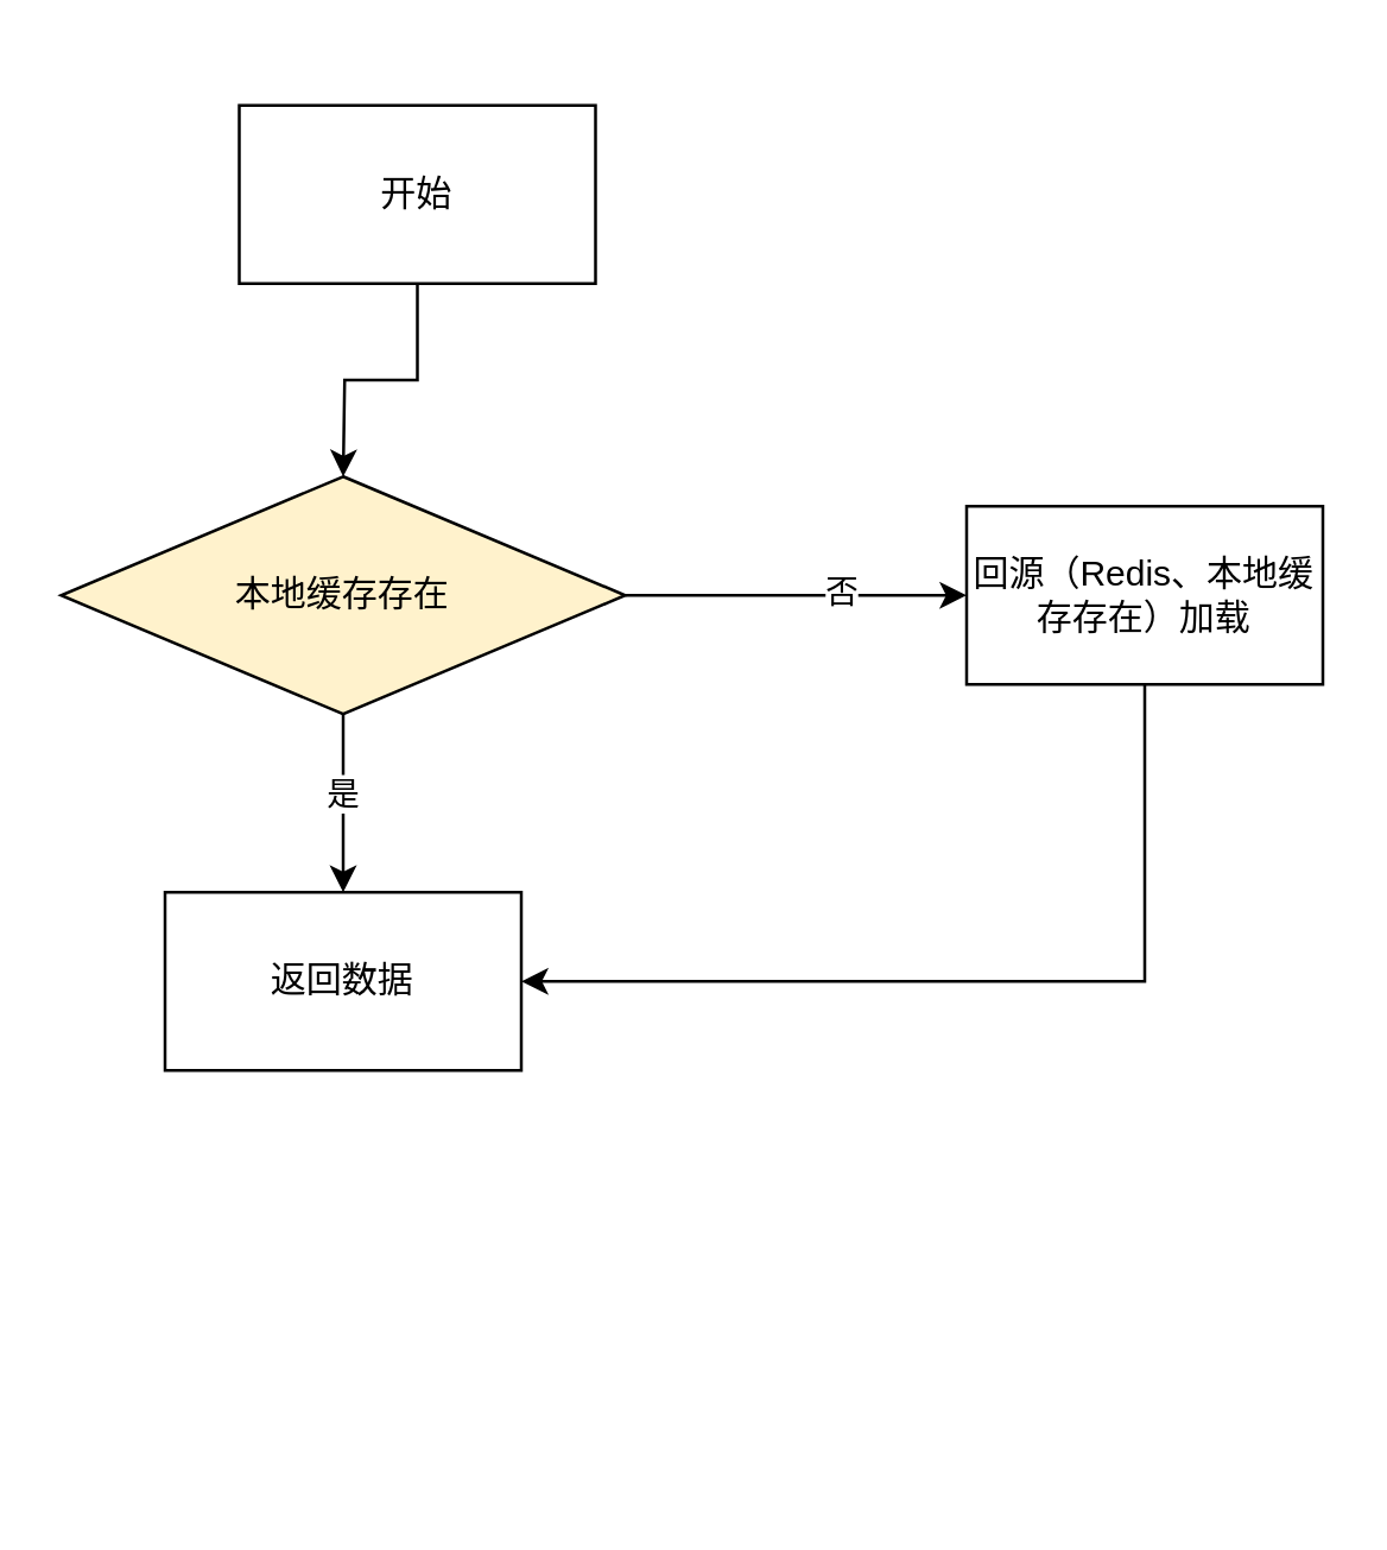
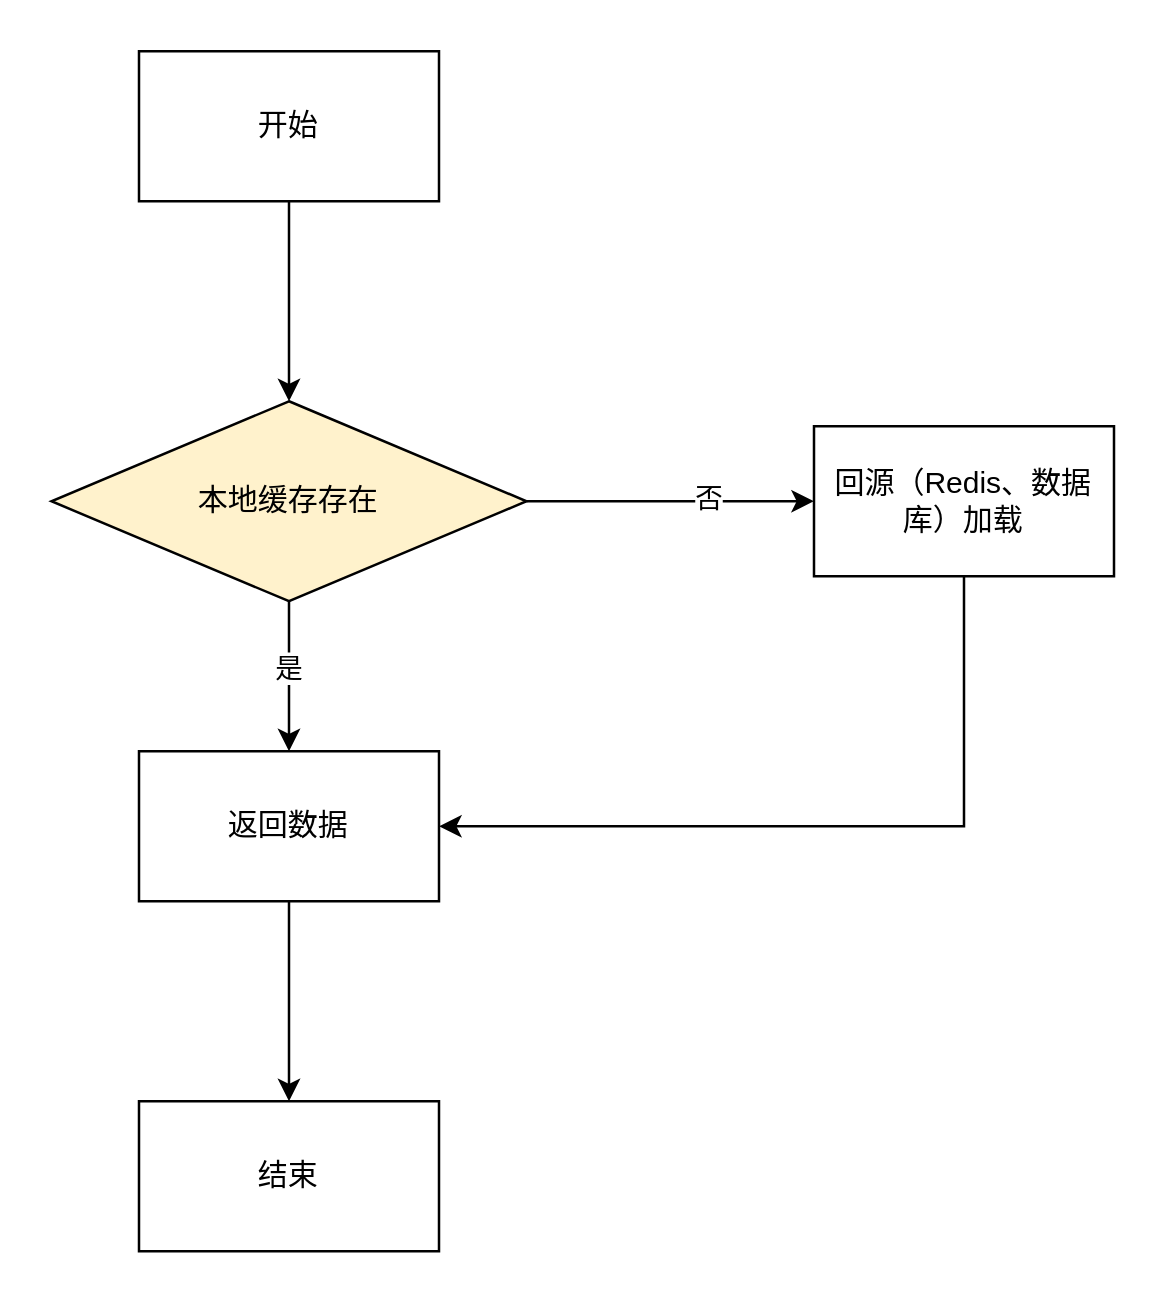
  <mxCell id="0" />
  <mxCell id="1" parent="0" />
  <mxCell id="2" value="" style="edgeStyle=orthogonalEdgeStyle;rounded=0;orthogonalLoop=1;jettySize=auto;html=1;" edge="1" parent="1" source="3"><mxGeometry relative="1" as="geometry"><mxPoint x="115" y="160" as="targetPoint" /></mxGeometry></mxCell>
- <mxCell id="3" value="开始" style="rounded=0;whiteSpace=wrap;html=1;" vertex="1" parent="1"><mxGeometry x="80" y="35" width="120" height="60" as="geometry" /></mxCell>
+ <mxCell id="3" value="开始" style="rounded=0;whiteSpace=wrap;html=1;" vertex="1" parent="1"><mxGeometry x="55" y="20" width="120" height="60" as="geometry" /></mxCell>
  <mxCell id="4" value="" style="edgeStyle=orthogonalEdgeStyle;rounded=0;orthogonalLoop=1;jettySize=auto;html=1;" edge="1" parent="1" source="8" target="10"><mxGeometry relative="1" as="geometry" /></mxCell>
  <mxCell id="5" value="是" style="edgeLabel;html=1;align=center;verticalAlign=middle;resizable=0;points=[];" vertex="1" connectable="0" parent="4"><mxGeometry x="-0.133" y="-1" relative="1" as="geometry"><mxPoint as="offset" /></mxGeometry></mxCell>
  <mxCell id="6" value="" style="edgeStyle=orthogonalEdgeStyle;rounded=0;orthogonalLoop=1;jettySize=auto;html=1;" edge="1" parent="1" source="8" target="13"><mxGeometry relative="1" as="geometry" /></mxCell>
  <mxCell id="7" value="否" style="edgeLabel;html=1;align=center;verticalAlign=middle;resizable=0;points=[];" vertex="1" connectable="0" parent="6"><mxGeometry x="0.252" y="2" relative="1" as="geometry"><mxPoint as="offset" /></mxGeometry></mxCell>
  <mxCell id="8" value="本地缓存存在" style="rhombus;whiteSpace=wrap;html=1;fillColor=#fff2cc;" vertex="1" parent="1"><mxGeometry x="20" y="160" width="190" height="80" as="geometry" /></mxCell>
+ <mxCell id="9" value="" style="edgeStyle=orthogonalEdgeStyle;rounded=0;orthogonalLoop=1;jettySize=auto;html=1;" edge="1" parent="1" source="10" target="11"><mxGeometry relative="1" as="geometry" /></mxCell>
  <mxCell id="10" value="返回数据" style="whiteSpace=wrap;html=1;" vertex="1" parent="1"><mxGeometry x="55" y="300" width="120" height="60" as="geometry" /></mxCell>
+ <mxCell id="11" value="结束" style="whiteSpace=wrap;html=1;" vertex="1" parent="1"><mxGeometry x="55" y="440" width="120" height="60" as="geometry" /></mxCell>
  <mxCell id="12" style="edgeStyle=orthogonalEdgeStyle;rounded=0;orthogonalLoop=1;jettySize=auto;html=1;exitX=0.5;exitY=1;exitDx=0;exitDy=0;entryX=1;entryY=0.5;entryDx=0;entryDy=0;" edge="1" parent="1" source="13" target="10"><mxGeometry relative="1" as="geometry" /></mxCell>
- <mxCell id="13" value="回源（Redis、本地缓存存在）加载" style="whiteSpace=wrap;html=1;" vertex="1" parent="1"><mxGeometry x="325" y="170" width="120" height="60" as="geometry" /></mxCell>
+ <mxCell id="13" value="回源（Redis、数据库）加载" style="whiteSpace=wrap;html=1;" vertex="1" parent="1"><mxGeometry x="325" y="170" width="120" height="60" as="geometry" /></mxCell>
